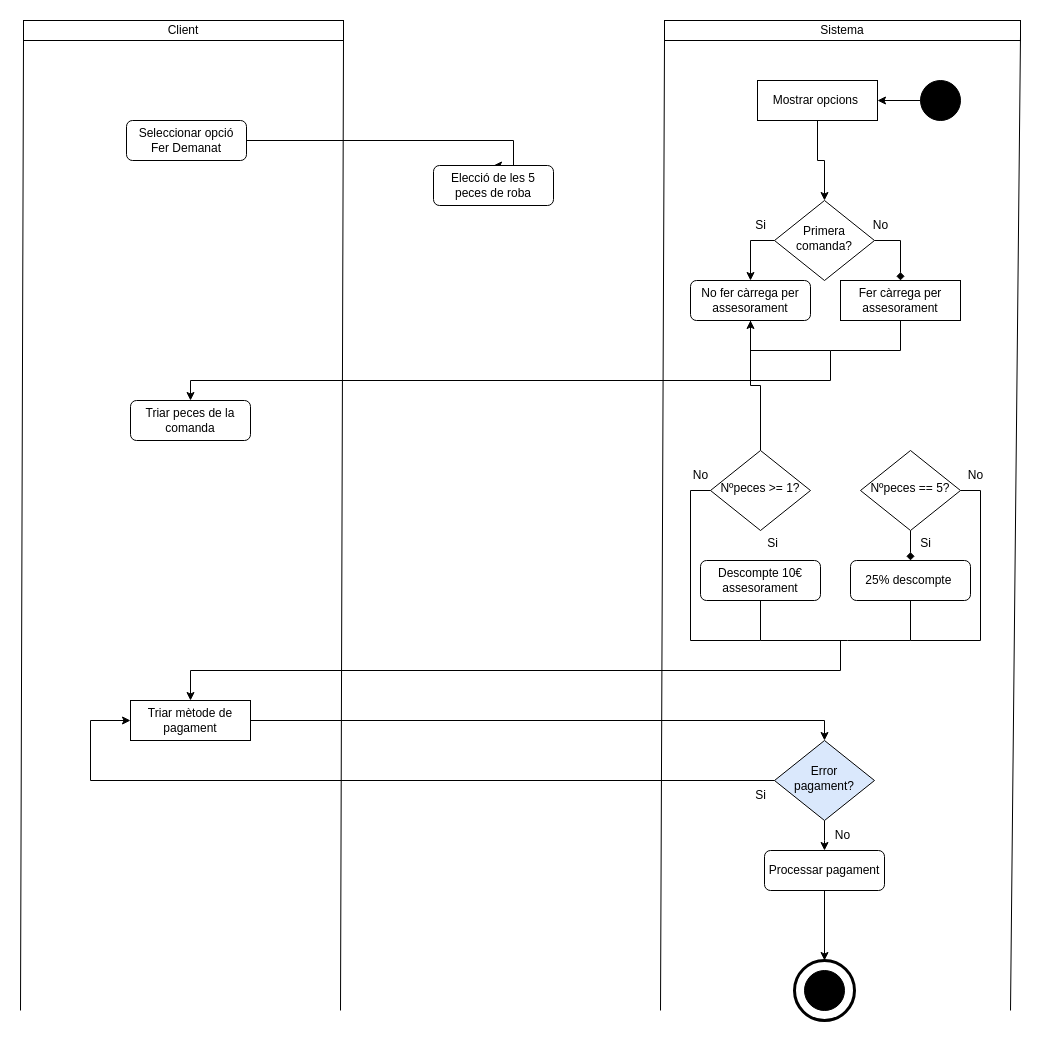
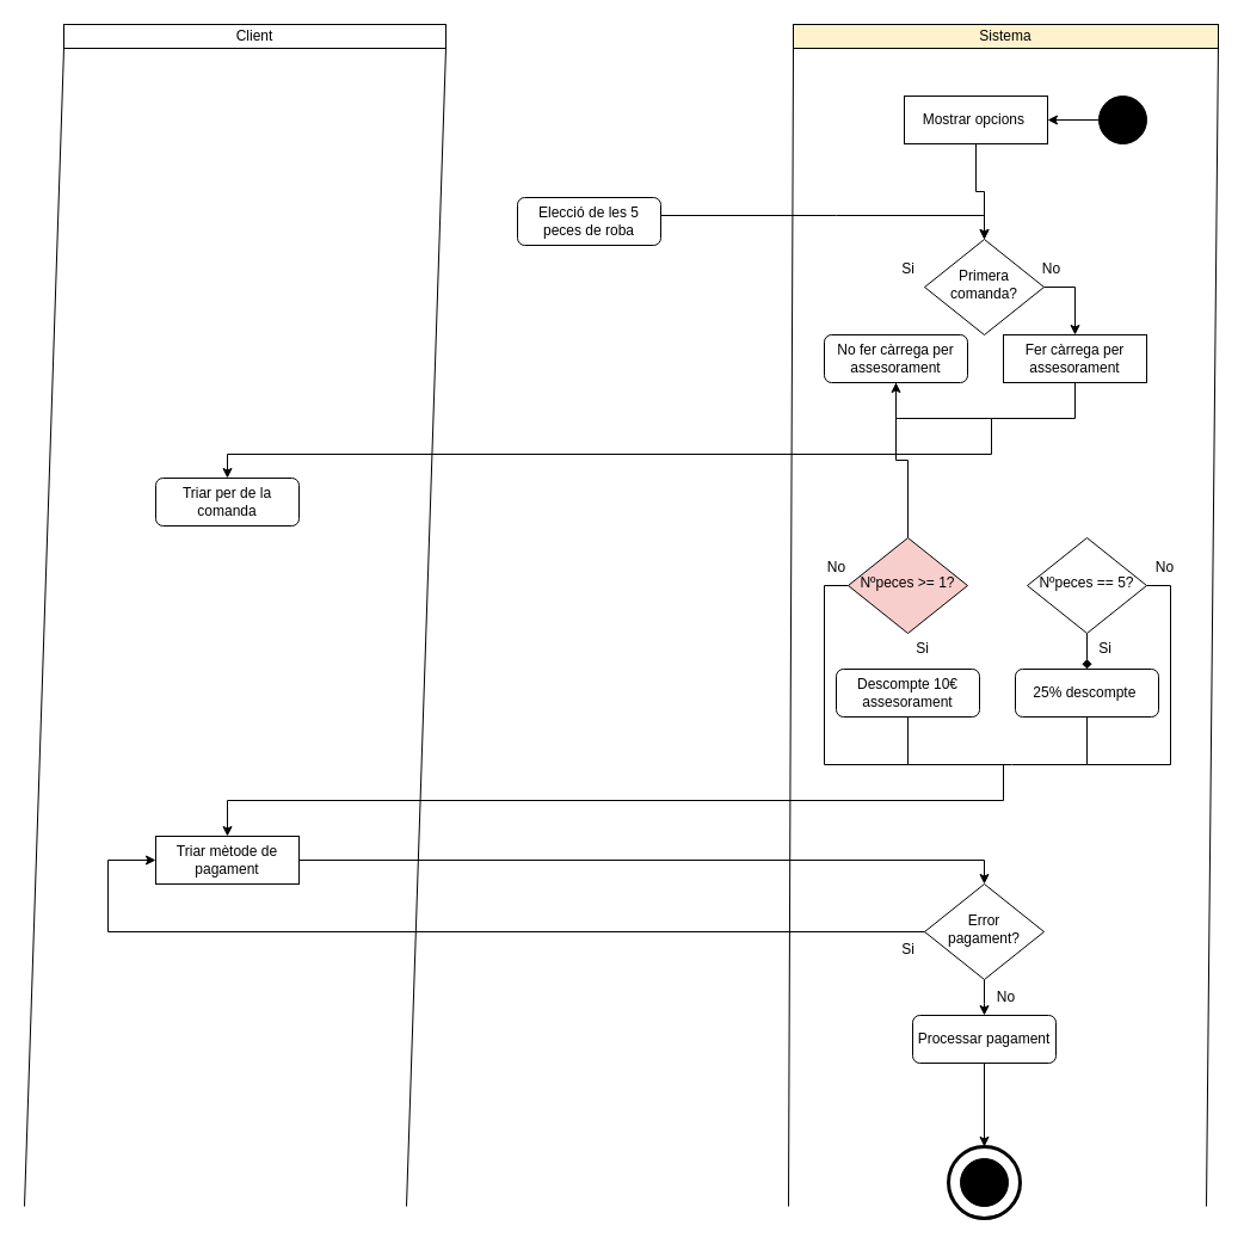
  <mxCell id="0" />
  <mxCell id="1" parent="0" />
- <mxCell id="2" style="edgeStyle=orthogonalEdgeStyle;rounded=0;orthogonalLoop=1;jettySize=auto;html=1;entryX=0.5;entryY=0;entryDx=0;entryDy=0;" edge="1" parent="1" source="3" target="7"><mxGeometry relative="1" as="geometry"><Array as="points"><mxPoint x="513" y="140" /></Array></mxGeometry></mxCell>
- <mxCell id="3" value="Seleccionar opció &lt;br&gt;Fer Demanat" style="rounded=1;whiteSpace=wrap;html=1;fontSize=12;glass=0;strokeWidth=1;shadow=0;" vertex="1" parent="1"><mxGeometry x="126" y="120" width="120" height="40" as="geometry" /></mxCell>
  <mxCell id="4" style="edgeStyle=orthogonalEdgeStyle;rounded=0;orthogonalLoop=1;jettySize=auto;html=1;entryX=1;entryY=0.5;entryDx=0;entryDy=0;" edge="1" parent="1" source="5" target="13"><mxGeometry relative="1" as="geometry" /></mxCell>
  <mxCell id="5" value="" style="ellipse;whiteSpace=wrap;html=1;aspect=fixed;fillColor=#000000;" vertex="1" parent="1"><mxGeometry x="920" y="80" width="40" height="40" as="geometry" /></mxCell>
+ <mxCell id="6" style="edgeStyle=orthogonalEdgeStyle;rounded=0;orthogonalLoop=1;jettySize=auto;html=1;entryX=0.5;entryY=0;entryDx=0;entryDy=0;" edge="1" parent="1" source="7" target="21"><mxGeometry relative="1" as="geometry"><Array as="points"><mxPoint x="700" y="180" /><mxPoint x="700" y="180" /></Array></mxGeometry></mxCell>
  <mxCell id="7" value="Elecció de les 5 peces de roba" style="rounded=1;whiteSpace=wrap;html=1;fontSize=12;glass=0;strokeWidth=1;shadow=0;" vertex="1" parent="1"><mxGeometry x="433" y="165" width="120" height="40" as="geometry" /></mxCell>
  <mxCell id="8" value="" style="ellipse;whiteSpace=wrap;html=1;aspect=fixed;fillColor=#000000;" vertex="1" parent="1"><mxGeometry x="804" y="970" width="40" height="40" as="geometry" /></mxCell>
  <mxCell id="9" value="" style="ellipse;whiteSpace=wrap;html=1;aspect=fixed;fillColor=none;strokeWidth=3;" vertex="1" parent="1"><mxGeometry x="794" y="960" width="60" height="60" as="geometry" /></mxCell>
- <mxCell id="10" value="Client" style="rounded=0;whiteSpace=wrap;html=1;" vertex="1" parent="1"><mxGeometry x="23" y="20" width="320" height="20" as="geometry" /></mxCell>
- <mxCell id="11" value="Sistema" style="rounded=0;whiteSpace=wrap;html=1;" vertex="1" parent="1"><mxGeometry x="664" y="20" width="356" height="20" as="geometry" /></mxCell>
+ <mxCell id="10" value="Client" style="rounded=0;whiteSpace=wrap;html=1;" vertex="1" parent="1"><mxGeometry x="53" y="20" width="320" height="20" as="geometry" /></mxCell>
+ <mxCell id="11" value="Sistema" style="rounded=0;whiteSpace=wrap;html=1;fillColor=#fff2cc;" vertex="1" parent="1"><mxGeometry x="664" y="20" width="356" height="20" as="geometry" /></mxCell>
  <mxCell id="12" style="edgeStyle=orthogonalEdgeStyle;rounded=0;orthogonalLoop=1;jettySize=auto;html=1;" edge="1" parent="1" source="13" target="21"><mxGeometry relative="1" as="geometry" /></mxCell>
  <mxCell id="13" value="Mostrar opcions&amp;nbsp;" style="whiteSpace=wrap;html=1;fontSize=12;glass=0;strokeWidth=1;shadow=0;rounded=0;" vertex="1" parent="1"><mxGeometry x="757" y="80" width="120" height="40" as="geometry" /></mxCell>
  <mxCell id="14" value="" style="endArrow=none;html=1;rounded=0;entryX=0;entryY=1;entryDx=0;entryDy=0;" edge="1" parent="1" target="11"><mxGeometry width="50" height="50" relative="1" as="geometry"><mxPoint x="660" y="1010" as="sourcePoint" /><mxPoint x="513" y="300" as="targetPoint" /></mxGeometry></mxCell>
  <mxCell id="15" value="" style="endArrow=none;html=1;rounded=0;entryX=1;entryY=0.75;entryDx=0;entryDy=0;" edge="1" parent="1" target="11"><mxGeometry width="50" height="50" relative="1" as="geometry"><mxPoint x="1010" y="1010" as="sourcePoint" /><mxPoint x="353" y="50" as="targetPoint" /><Array as="points" /></mxGeometry></mxCell>
  <mxCell id="16" value="" style="endArrow=none;html=1;rounded=0;exitX=0;exitY=1;exitDx=0;exitDy=0;" edge="1" parent="1" source="10"><mxGeometry width="50" height="50" relative="1" as="geometry"><mxPoint x="463" y="370" as="sourcePoint" /><mxPoint x="20" y="1010" as="targetPoint" /></mxGeometry></mxCell>
  <mxCell id="17" style="edgeStyle=orthogonalEdgeStyle;rounded=0;orthogonalLoop=1;jettySize=auto;html=1;entryX=0.5;entryY=0;entryDx=0;entryDy=0;exitX=0.5;exitY=1;exitDx=0;exitDy=0;" edge="1" parent="1" source="61" target="9"><mxGeometry relative="1" as="geometry"><mxPoint x="824" y="900" as="sourcePoint" /></mxGeometry></mxCell>
  <mxCell id="18" value="" style="endArrow=none;html=1;rounded=0;entryX=1;entryY=1;entryDx=0;entryDy=0;" edge="1" parent="1" target="10"><mxGeometry width="50" height="50" relative="1" as="geometry"><mxPoint x="340" y="1010" as="sourcePoint" /><mxPoint x="570" y="310" as="targetPoint" /></mxGeometry></mxCell>
- <mxCell id="19" style="edgeStyle=orthogonalEdgeStyle;rounded=0;orthogonalLoop=1;jettySize=auto;html=1;entryX=0.5;entryY=0;entryDx=0;entryDy=0;" edge="1" parent="1" source="21" target="22"><mxGeometry relative="1" as="geometry"><Array as="points"><mxPoint x="750" y="240" /></Array></mxGeometry></mxCell>
- <mxCell id="20" style="edgeStyle=orthogonalEdgeStyle;rounded=0;orthogonalLoop=1;jettySize=auto;html=1;entryX=0.5;entryY=0;entryDx=0;entryDy=0;endArrow=diamond;" edge="1" parent="1" source="21" target="23"><mxGeometry relative="1" as="geometry"><Array as="points"><mxPoint x="900" y="240" /></Array></mxGeometry></mxCell>
+ <mxCell id="20" style="edgeStyle=orthogonalEdgeStyle;rounded=0;orthogonalLoop=1;jettySize=auto;html=1;entryX=0.5;entryY=0;entryDx=0;entryDy=0;" edge="1" parent="1" source="21" target="23"><mxGeometry relative="1" as="geometry"><Array as="points"><mxPoint x="900" y="240" /></Array></mxGeometry></mxCell>
  <mxCell id="21" value="Primera comanda?" style="rhombus;whiteSpace=wrap;html=1;shadow=0;fontFamily=Helvetica;fontSize=12;align=center;strokeWidth=1;spacing=6;spacingTop=-4;" vertex="1" parent="1"><mxGeometry x="774" y="200" width="100" height="80" as="geometry" /></mxCell>
  <mxCell id="22" value="No fer càrrega per assesorament" style="rounded=1;whiteSpace=wrap;html=1;fontSize=12;glass=0;strokeWidth=1;shadow=0;" vertex="1" parent="1"><mxGeometry x="690" y="280" width="120" height="40" as="geometry" /></mxCell>
  <mxCell id="23" value="Fer càrrega per assesorament" style="whiteSpace=wrap;html=1;fontSize=12;glass=0;strokeWidth=1;shadow=0;rounded=0;" vertex="1" parent="1"><mxGeometry x="840" y="280" width="120" height="40" as="geometry" /></mxCell>
  <mxCell id="24" value="Si" style="text;html=1;align=center;verticalAlign=middle;resizable=0;points=[];autosize=1;strokeColor=none;fillColor=none;" vertex="1" parent="1"><mxGeometry x="745" y="210" width="30" height="30" as="geometry" /></mxCell>
  <mxCell id="25" value="No" style="text;html=1;align=center;verticalAlign=middle;resizable=0;points=[];autosize=1;strokeColor=none;fillColor=none;" vertex="1" parent="1"><mxGeometry x="860" y="210" width="40" height="30" as="geometry" /></mxCell>
- <mxCell id="26" value="Triar peces de la comanda" style="rounded=1;whiteSpace=wrap;html=1;fontSize=12;glass=0;strokeWidth=1;shadow=0;" vertex="1" parent="1"><mxGeometry x="130" y="400" width="120" height="40" as="geometry" /></mxCell>
+ <mxCell id="26" value="Triar per de la comanda" style="rounded=1;whiteSpace=wrap;html=1;fontSize=12;glass=0;strokeWidth=1;shadow=0;" vertex="1" parent="1"><mxGeometry x="130" y="400" width="120" height="40" as="geometry" /></mxCell>
  <mxCell id="27" value="" style="endArrow=none;html=1;rounded=0;entryX=0.5;entryY=1;entryDx=0;entryDy=0;" edge="1" parent="1" target="22"><mxGeometry width="50" height="50" relative="1" as="geometry"><mxPoint x="750" y="350" as="sourcePoint" /><mxPoint x="570" y="340" as="targetPoint" /></mxGeometry></mxCell>
  <mxCell id="28" value="" style="endArrow=none;html=1;rounded=0;" edge="1" parent="1"><mxGeometry width="50" height="50" relative="1" as="geometry"><mxPoint x="900" y="350" as="sourcePoint" /><mxPoint x="750" y="350" as="targetPoint" /><Array as="points"><mxPoint x="830" y="350" /></Array></mxGeometry></mxCell>
  <mxCell id="29" value="" style="endArrow=none;html=1;rounded=0;entryX=0.5;entryY=1;entryDx=0;entryDy=0;" edge="1" parent="1" target="23"><mxGeometry width="50" height="50" relative="1" as="geometry"><mxPoint x="900" y="350" as="sourcePoint" /><mxPoint x="760" y="330" as="targetPoint" /></mxGeometry></mxCell>
  <mxCell id="30" value="" style="endArrow=none;html=1;rounded=0;" edge="1" parent="1"><mxGeometry width="50" height="50" relative="1" as="geometry"><mxPoint x="830" y="380" as="sourcePoint" /><mxPoint x="830" y="350" as="targetPoint" /></mxGeometry></mxCell>
  <mxCell id="31" value="" style="endArrow=none;html=1;rounded=0;" edge="1" parent="1"><mxGeometry width="50" height="50" relative="1" as="geometry"><mxPoint x="190" y="380" as="sourcePoint" /><mxPoint x="830" y="380" as="targetPoint" /></mxGeometry></mxCell>
  <mxCell id="32" value="" style="endArrow=classic;html=1;rounded=0;" edge="1" parent="1"><mxGeometry width="50" height="50" relative="1" as="geometry"><mxPoint x="190" y="380" as="sourcePoint" /><mxPoint x="190" y="400" as="targetPoint" /></mxGeometry></mxCell>
  <mxCell id="33" style="edgeStyle=orthogonalEdgeStyle;rounded=0;orthogonalLoop=1;jettySize=auto;html=1;" edge="1" parent="1" source="34" target="22"><mxGeometry relative="1" as="geometry" /></mxCell>
- <mxCell id="34" value="Nºpeces &amp;gt;= 1?" style="rhombus;whiteSpace=wrap;html=1;shadow=0;fontFamily=Helvetica;fontSize=12;align=center;strokeWidth=1;spacing=6;spacingTop=-4;" vertex="1" parent="1"><mxGeometry x="710" y="450" width="100" height="80" as="geometry" /></mxCell>
+ <mxCell id="34" value="Nºpeces &amp;gt;= 1?" style="rhombus;whiteSpace=wrap;html=1;shadow=0;fontFamily=Helvetica;fontSize=12;align=center;strokeWidth=1;spacing=6;spacingTop=-4;fillColor=#f8cecc;" vertex="1" parent="1"><mxGeometry x="710" y="450" width="100" height="80" as="geometry" /></mxCell>
  <mxCell id="35" style="edgeStyle=orthogonalEdgeStyle;rounded=0;orthogonalLoop=1;jettySize=auto;html=1;entryX=0.5;entryY=0;entryDx=0;entryDy=0;endArrow=diamond;" edge="1" parent="1" source="36" target="38"><mxGeometry relative="1" as="geometry" /></mxCell>
  <mxCell id="36" value="Nºpeces == 5?" style="rhombus;whiteSpace=wrap;html=1;shadow=0;fontFamily=Helvetica;fontSize=12;align=center;strokeWidth=1;spacing=6;spacingTop=-4;" vertex="1" parent="1"><mxGeometry x="860" y="450" width="100" height="80" as="geometry" /></mxCell>
  <mxCell id="37" value="Descompte 10€ assesorament" style="rounded=1;whiteSpace=wrap;html=1;fontSize=12;glass=0;strokeWidth=1;shadow=0;" vertex="1" parent="1"><mxGeometry x="700" y="560" width="120" height="40" as="geometry" /></mxCell>
  <mxCell id="38" value="25% descompte&amp;nbsp;" style="rounded=1;whiteSpace=wrap;html=1;fontSize=12;glass=0;strokeWidth=1;shadow=0;" vertex="1" parent="1"><mxGeometry x="850" y="560" width="120" height="40" as="geometry" /></mxCell>
  <mxCell id="39" value="Si" style="text;html=1;align=center;verticalAlign=middle;resizable=0;points=[];autosize=1;strokeColor=none;fillColor=none;" vertex="1" parent="1"><mxGeometry x="757" y="528" width="30" height="30" as="geometry" /></mxCell>
  <mxCell id="40" value="Si" style="text;html=1;align=center;verticalAlign=middle;resizable=0;points=[];autosize=1;strokeColor=none;fillColor=none;" vertex="1" parent="1"><mxGeometry x="910" y="528" width="30" height="30" as="geometry" /></mxCell>
  <mxCell id="41" value="" style="endArrow=none;html=1;rounded=0;" edge="1" parent="1"><mxGeometry width="50" height="50" relative="1" as="geometry"><mxPoint x="910" y="640" as="sourcePoint" /><mxPoint x="760" y="640" as="targetPoint" /><Array as="points"><mxPoint x="847" y="640" /></Array></mxGeometry></mxCell>
  <mxCell id="42" value="" style="endArrow=none;html=1;rounded=0;entryX=0.5;entryY=1;entryDx=0;entryDy=0;" edge="1" parent="1" target="37"><mxGeometry width="50" height="50" relative="1" as="geometry"><mxPoint x="760" y="640" as="sourcePoint" /><mxPoint x="570" y="590" as="targetPoint" /></mxGeometry></mxCell>
  <mxCell id="43" value="" style="endArrow=none;html=1;rounded=0;entryX=0.5;entryY=1;entryDx=0;entryDy=0;" edge="1" parent="1" target="38"><mxGeometry width="50" height="50" relative="1" as="geometry"><mxPoint x="910" y="640" as="sourcePoint" /><mxPoint x="770" y="610" as="targetPoint" /></mxGeometry></mxCell>
  <mxCell id="44" value="" style="endArrow=none;html=1;rounded=0;entryX=0;entryY=0.5;entryDx=0;entryDy=0;" edge="1" parent="1" target="34"><mxGeometry width="50" height="50" relative="1" as="geometry"><mxPoint x="690" y="490" as="sourcePoint" /><mxPoint x="570" y="590" as="targetPoint" /></mxGeometry></mxCell>
  <mxCell id="45" value="" style="endArrow=none;html=1;rounded=0;" edge="1" parent="1"><mxGeometry width="50" height="50" relative="1" as="geometry"><mxPoint x="690" y="640" as="sourcePoint" /><mxPoint x="690" y="490" as="targetPoint" /></mxGeometry></mxCell>
  <mxCell id="46" value="" style="endArrow=none;html=1;rounded=0;" edge="1" parent="1"><mxGeometry width="50" height="50" relative="1" as="geometry"><mxPoint x="760" y="640" as="sourcePoint" /><mxPoint x="690" y="640" as="targetPoint" /></mxGeometry></mxCell>
  <mxCell id="47" value="" style="endArrow=none;html=1;rounded=0;entryX=1;entryY=0.5;entryDx=0;entryDy=0;" edge="1" parent="1" target="36"><mxGeometry width="50" height="50" relative="1" as="geometry"><mxPoint x="980" y="490" as="sourcePoint" /><mxPoint x="570" y="590" as="targetPoint" /></mxGeometry></mxCell>
  <mxCell id="48" value="" style="endArrow=none;html=1;rounded=0;" edge="1" parent="1"><mxGeometry width="50" height="50" relative="1" as="geometry"><mxPoint x="980" y="640" as="sourcePoint" /><mxPoint x="980" y="490" as="targetPoint" /></mxGeometry></mxCell>
  <mxCell id="49" value="" style="endArrow=none;html=1;rounded=0;" edge="1" parent="1"><mxGeometry width="50" height="50" relative="1" as="geometry"><mxPoint x="980" y="640" as="sourcePoint" /><mxPoint x="910" y="640" as="targetPoint" /></mxGeometry></mxCell>
  <mxCell id="50" value="No" style="text;html=1;align=center;verticalAlign=middle;resizable=0;points=[];autosize=1;strokeColor=none;fillColor=none;" vertex="1" parent="1"><mxGeometry x="955" y="460" width="40" height="30" as="geometry" /></mxCell>
  <mxCell id="51" value="No" style="text;html=1;align=center;verticalAlign=middle;resizable=0;points=[];autosize=1;strokeColor=none;fillColor=none;" vertex="1" parent="1"><mxGeometry x="680" y="460" width="40" height="30" as="geometry" /></mxCell>
  <mxCell id="52" style="edgeStyle=orthogonalEdgeStyle;rounded=0;orthogonalLoop=1;jettySize=auto;html=1;entryX=0.5;entryY=0;entryDx=0;entryDy=0;" edge="1" parent="1" source="53" target="59"><mxGeometry relative="1" as="geometry" /></mxCell>
  <mxCell id="53" value="Triar mètode de pagament" style="whiteSpace=wrap;html=1;fontSize=12;glass=0;strokeWidth=1;shadow=0;rounded=0;" vertex="1" parent="1"><mxGeometry x="130" y="700" width="120" height="40" as="geometry" /></mxCell>
  <mxCell id="54" value="" style="endArrow=none;html=1;rounded=0;" edge="1" parent="1"><mxGeometry width="50" height="50" relative="1" as="geometry"><mxPoint x="840" y="670" as="sourcePoint" /><mxPoint x="840" y="640" as="targetPoint" /></mxGeometry></mxCell>
  <mxCell id="55" value="" style="endArrow=none;html=1;rounded=0;" edge="1" parent="1"><mxGeometry width="50" height="50" relative="1" as="geometry"><mxPoint x="190" y="670" as="sourcePoint" /><mxPoint x="840" y="670" as="targetPoint" /></mxGeometry></mxCell>
  <mxCell id="56" value="" style="endArrow=classic;html=1;rounded=0;entryX=0.5;entryY=0;entryDx=0;entryDy=0;" edge="1" parent="1" target="53"><mxGeometry width="50" height="50" relative="1" as="geometry"><mxPoint x="190" y="670" as="sourcePoint" /><mxPoint x="570" y="470" as="targetPoint" /></mxGeometry></mxCell>
  <mxCell id="57" style="edgeStyle=orthogonalEdgeStyle;rounded=0;orthogonalLoop=1;jettySize=auto;html=1;entryX=0;entryY=0.5;entryDx=0;entryDy=0;" edge="1" parent="1" source="59" target="53"><mxGeometry relative="1" as="geometry"><mxPoint x="120" y="720" as="targetPoint" /><Array as="points"><mxPoint x="90" y="780" /><mxPoint x="90" y="720" /></Array></mxGeometry></mxCell>
  <mxCell id="58" style="edgeStyle=orthogonalEdgeStyle;rounded=0;orthogonalLoop=1;jettySize=auto;html=1;entryX=0.5;entryY=0;entryDx=0;entryDy=0;" edge="1" parent="1" source="59" target="61"><mxGeometry relative="1" as="geometry"><Array as="points"><mxPoint x="824" y="840" /><mxPoint x="824" y="840" /></Array></mxGeometry></mxCell>
- <mxCell id="59" value="Error pagament?" style="rhombus;whiteSpace=wrap;html=1;shadow=0;fontFamily=Helvetica;fontSize=12;align=center;strokeWidth=1;spacing=6;spacingTop=-4;fillColor=#dae8fc;" vertex="1" parent="1"><mxGeometry x="774" y="740" width="100" height="80" as="geometry" /></mxCell>
+ <mxCell id="59" value="Error pagament?" style="rhombus;whiteSpace=wrap;html=1;shadow=0;fontFamily=Helvetica;fontSize=12;align=center;strokeWidth=1;spacing=6;spacingTop=-4;" vertex="1" parent="1"><mxGeometry x="774" y="740" width="100" height="80" as="geometry" /></mxCell>
  <mxCell id="60" value="Si" style="text;html=1;align=center;verticalAlign=middle;resizable=0;points=[];autosize=1;strokeColor=none;fillColor=none;" vertex="1" parent="1"><mxGeometry x="745" y="780" width="30" height="30" as="geometry" /></mxCell>
  <mxCell id="61" value="Processar pagament" style="rounded=1;whiteSpace=wrap;html=1;fontSize=12;glass=0;strokeWidth=1;shadow=0;" vertex="1" parent="1"><mxGeometry x="764" y="850" width="120" height="40" as="geometry" /></mxCell>
  <mxCell id="62" value="No" style="text;html=1;align=center;verticalAlign=middle;resizable=0;points=[];autosize=1;strokeColor=none;fillColor=none;" vertex="1" parent="1"><mxGeometry x="822" y="820" width="40" height="30" as="geometry" /></mxCell>
